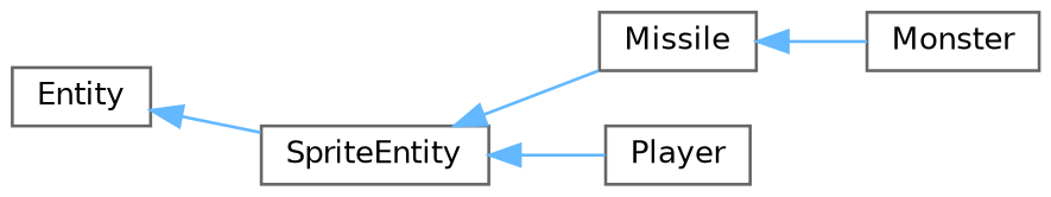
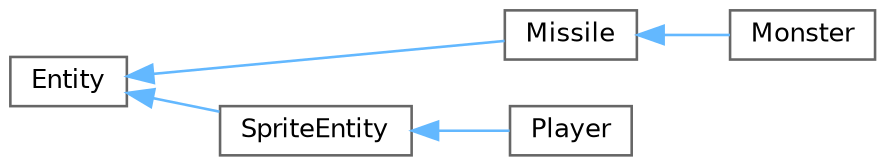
  digraph {
    rankdir=LR
    node [color=grey40 fillcolor=white fontname=Helvetica fontsize=10 shape=box style=filled]
    edge [color=steelblue1 dir=back fontname=Helvetica fontsize=10 labelfontname=Helvetica labelfontsize=10 style=solid]
    n1 [height=0.2 label=Entity width=0.4]
    n2 [height=0.2 label=Missile width=0.4]
    n3 [height=0.2 label=SpriteEntity width=0.4]
    n4 [height=0.2 label=Monster width=0.4]
    n5 [height=0.2 label=Player width=0.4]
-   n3 -> n2
+   n1 -> n2
    n1 -> n3
    n2 -> n4
    n3 -> n5
  }
